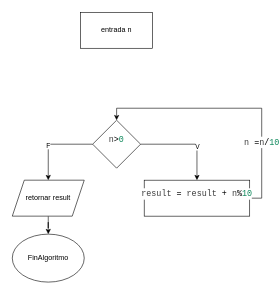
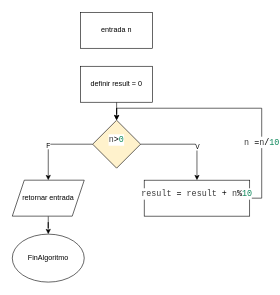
  <mxCell id="0" />
  <mxCell id="1" parent="0" />
  <mxCell id="2" value="entrada n" style="rounded=0;whiteSpace=wrap;html=1;" vertex="1" parent="1"><mxGeometry x="134" y="20" width="120" height="60" as="geometry" /></mxCell>
+ <mxCell id="3" value="" style="edgeStyle=orthogonalEdgeStyle;rounded=0;orthogonalLoop=1;jettySize=auto;html=1;" edge="1" parent="1" source="4" target="9"><mxGeometry relative="1" as="geometry" /></mxCell>
+ <mxCell id="4" value="definir result = 0" style="rounded=0;whiteSpace=wrap;html=1;" vertex="1" parent="1"><mxGeometry x="134" y="110" width="120" height="60" as="geometry" /></mxCell>
  <mxCell id="5" style="edgeStyle=orthogonalEdgeStyle;rounded=0;orthogonalLoop=1;jettySize=auto;html=1;exitX=1;exitY=0.5;exitDx=0;exitDy=0;" edge="1" parent="1" source="9" target="12"><mxGeometry relative="1" as="geometry" /></mxCell>
  <mxCell id="6" value="V" style="edgeLabel;html=1;align=center;verticalAlign=middle;resizable=0;points=[];" vertex="1" connectable="0" parent="5"><mxGeometry x="0.26" relative="1" as="geometry"><mxPoint as="offset" /></mxGeometry></mxCell>
  <mxCell id="7" style="edgeStyle=orthogonalEdgeStyle;rounded=0;orthogonalLoop=1;jettySize=auto;html=1;exitX=0;exitY=0.5;exitDx=0;exitDy=0;" edge="1" parent="1" source="9" target="14"><mxGeometry relative="1" as="geometry" /></mxCell>
  <mxCell id="8" value="F" style="edgeLabel;html=1;align=center;verticalAlign=middle;resizable=0;points=[];" vertex="1" connectable="0" parent="7"><mxGeometry x="0.119" y="-1" relative="1" as="geometry"><mxPoint as="offset" /></mxGeometry></mxCell>
- <mxCell id="9" value="&#10;&lt;div style=&quot;color: #3b3b3b;background-color: #ffffff;font-family: Consolas, 'Courier New', monospace;font-weight: normal;font-size: 14px;line-height: 19px;white-space: pre;&quot;&gt;&lt;div&gt;&lt;span style=&quot;color: #3b3b3b;&quot;&gt;n&lt;/span&gt;&lt;span style=&quot;color: #000000;&quot;&gt;&amp;gt;&lt;/span&gt;&lt;span style=&quot;color: #098658;&quot;&gt;0&lt;/span&gt;&lt;/div&gt;&lt;/div&gt;&#10;&#10;" style="rhombus;whiteSpace=wrap;html=1;" vertex="1" parent="1"><mxGeometry x="154" y="200" width="80" height="80" as="geometry" /></mxCell>
+ <mxCell id="9" value="&#10;&lt;div style=&quot;color: #3b3b3b;background-color: #ffffff;font-family: Consolas, 'Courier New', monospace;font-weight: normal;font-size: 14px;line-height: 19px;white-space: pre;&quot;&gt;&lt;div&gt;&lt;span style=&quot;color: #3b3b3b;&quot;&gt;n&lt;/span&gt;&lt;span style=&quot;color: #000000;&quot;&gt;&amp;gt;&lt;/span&gt;&lt;span style=&quot;color: #098658;&quot;&gt;0&lt;/span&gt;&lt;/div&gt;&lt;/div&gt;&#10;&#10;" style="rhombus;whiteSpace=wrap;html=1;fillColor=#fff2cc;" vertex="1" parent="1"><mxGeometry x="154" y="200" width="80" height="80" as="geometry" /></mxCell>
  <mxCell id="10" style="edgeStyle=orthogonalEdgeStyle;rounded=0;orthogonalLoop=1;jettySize=auto;html=1;exitX=1;exitY=0.5;exitDx=0;exitDy=0;entryX=0.5;entryY=0;entryDx=0;entryDy=0;" edge="1" parent="1" source="12" target="9"><mxGeometry relative="1" as="geometry" /></mxCell>
  <mxCell id="11" value="&lt;div style=&quot;color: rgb(59, 59, 59); font-family: Consolas, &amp;quot;Courier New&amp;quot;, monospace; font-size: 14px; line-height: 19px; white-space-collapse: preserve;&quot;&gt;n &lt;span style=&quot;color: #000000;&quot;&gt;=&lt;/span&gt;n&lt;span style=&quot;color: #000000;&quot;&gt;/&lt;/span&gt;&lt;span style=&quot;color: #098658;&quot;&gt;10&lt;/span&gt;&lt;/div&gt;" style="edgeLabel;html=1;align=center;verticalAlign=middle;resizable=0;points=[];" vertex="1" connectable="0" parent="10"><mxGeometry x="-0.472" y="1" relative="1" as="geometry"><mxPoint as="offset" /></mxGeometry></mxCell>
  <mxCell id="12" value="&#10;&lt;div style=&quot;color: #3b3b3b;background-color: #ffffff;font-family: Consolas, 'Courier New', monospace;font-weight: normal;font-size: 14px;line-height: 19px;white-space: pre;&quot;&gt;&lt;div&gt;&lt;span style=&quot;color: #3b3b3b;&quot;&gt;result &lt;/span&gt;&lt;span style=&quot;color: #000000;&quot;&gt;=&lt;/span&gt;&lt;span style=&quot;color: #3b3b3b;&quot;&gt; result &lt;/span&gt;&lt;span style=&quot;color: #000000;&quot;&gt;+&lt;/span&gt;&lt;span style=&quot;color: #3b3b3b;&quot;&gt; n&lt;/span&gt;&lt;span style=&quot;color: #000000;&quot;&gt;%&lt;/span&gt;&lt;span style=&quot;color: #098658;&quot;&gt;10&lt;/span&gt;&lt;/div&gt;&lt;/div&gt;&#10;&#10;" style="rounded=0;whiteSpace=wrap;html=1;" vertex="1" parent="1"><mxGeometry x="240" y="300" width="176" height="60" as="geometry" /></mxCell>
  <mxCell id="13" value="" style="edgeStyle=orthogonalEdgeStyle;rounded=0;orthogonalLoop=1;jettySize=auto;html=1;" edge="1" parent="1" source="14" target="15"><mxGeometry relative="1" as="geometry" /></mxCell>
- <mxCell id="14" value="retornar result" style="shape=parallelogram;perimeter=parallelogramPerimeter;whiteSpace=wrap;html=1;fixedSize=1;" vertex="1" parent="1"><mxGeometry x="20" y="300" width="120" height="60" as="geometry" /></mxCell>
+ <mxCell id="14" value="retornar entrada" style="shape=parallelogram;perimeter=parallelogramPerimeter;whiteSpace=wrap;html=1;fixedSize=1;" vertex="1" parent="1"><mxGeometry x="20" y="300" width="120" height="60" as="geometry" /></mxCell>
  <mxCell id="15" value="FinAlgoritmo" style="ellipse;whiteSpace=wrap;html=1;" vertex="1" parent="1"><mxGeometry x="20" y="390" width="120" height="80" as="geometry" /></mxCell>
